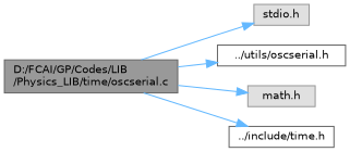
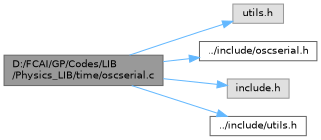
  digraph {
    rankdir=LR
    node [color=grey60 fillcolor="#E0E0E0" fontname=Helvetica fontsize=10 shape=box style=filled]
    edge [color=steelblue1 fontname=Helvetica fontsize=10 labelfontname=Helvetica labelfontsize=10 style=solid]
    n1 [color=gray40 fillcolor=grey60 fontcolor=black height=0.2 label="D:/FCAI/GP/Codes/LIB\l/Physics_LIB/time/oscserial.c" width=0.4]
-   n2 [height=0.2 label="stdio.h" width=0.4]
-   n3 [color=grey40 fillcolor=white height=0.2 label="../utils/oscserial.h" width=0.4]
-   n4 [height=0.2 label="math.h" width=0.4]
-   n5 [color=grey40 fillcolor=white height=0.2 label="../include/time.h" width=0.4]
+   n2 [height=0.2 label="utils.h" width=0.4]
+   n3 [color=grey40 fillcolor=white height=0.2 label="../include/oscserial.h" width=0.4]
+   n4 [height=0.2 label="include.h" width=0.4]
+   n5 [color=grey40 fillcolor=white height=0.2 label="../include/utils.h" width=0.4]
    n1 -> n2
    n1 -> n3
    n1 -> n4
    n1 -> n5
  }
